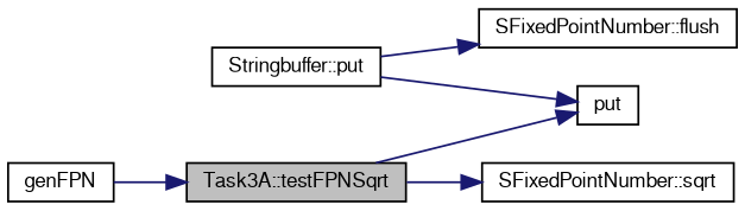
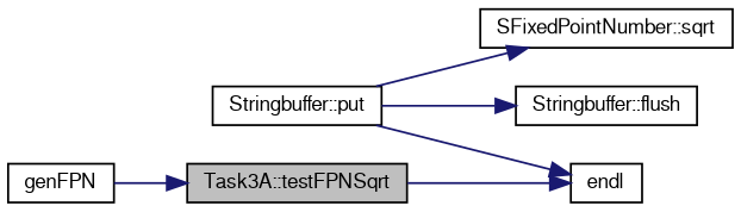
  digraph {
    rankdir=LR
    node [color=black fontname=FreeSans fontsize=10 shape=record]
    edge [color=midnightblue fontname=FreeSans fontsize=10 labelfontname=FreeSans labelfontsize=10 style=solid]
    n1 [fillcolor=grey75 fontcolor=black height=0.2 label="Task3A::testFPNSqrt" style=filled width=0.4]
    n2 [height=0.2 label="SFixedPointNumber::sqrt" width=0.4]
-   n3 [height=0.2 label=put width=0.4]
+   n3 [height=0.2 label=endl width=0.4]
    n4 [height=0.2 label=genFPN width=0.4]
    n5 [height=0.2 label="Stringbuffer::put" width=0.4]
-   n6 [height=0.2 label="SFixedPointNumber::flush" width=0.4]
-   n1 -> n2
+   n6 [height=0.2 label="Stringbuffer::flush" width=0.4]
+   n5 -> n2
    n1 -> n3
    n4 -> n1
    n5 -> n3
    n5 -> n6
  }
